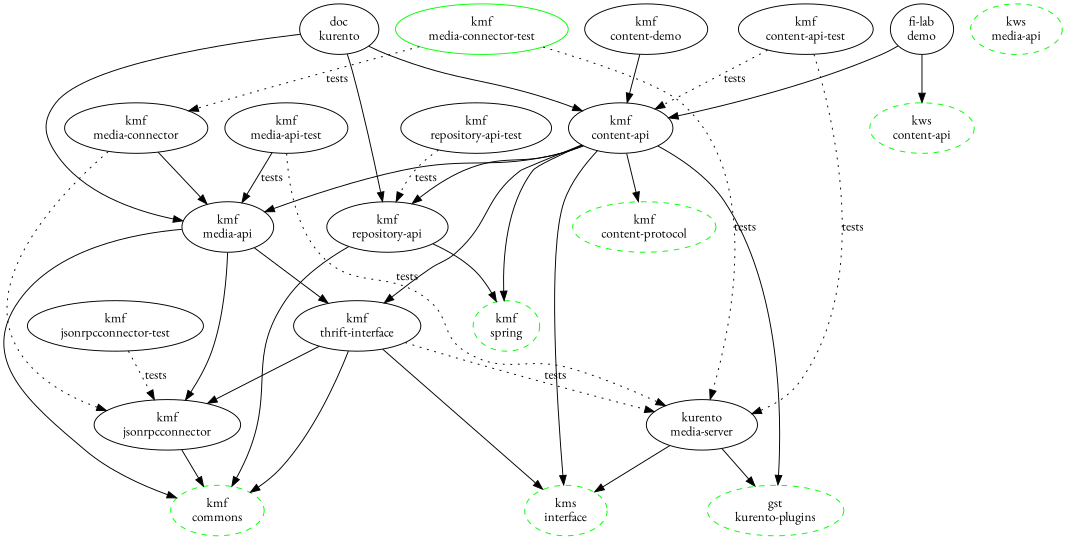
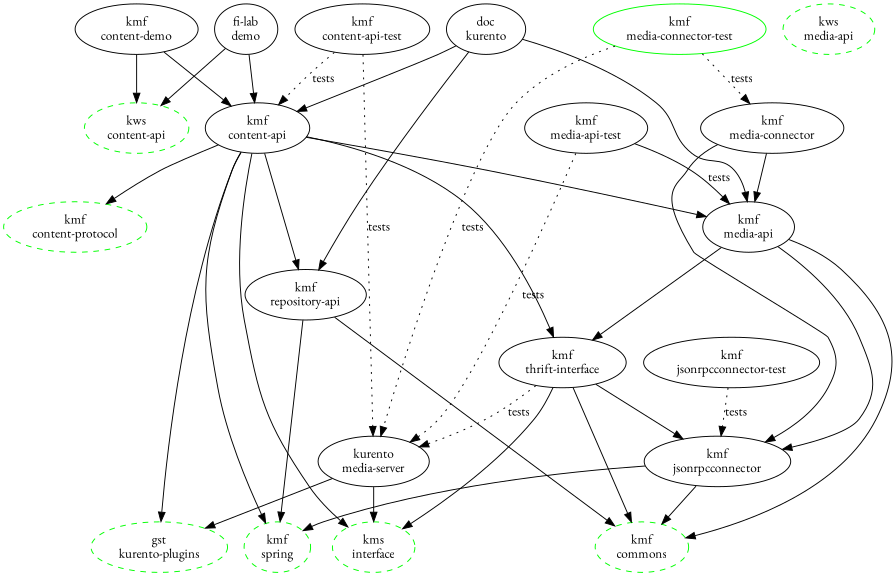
  digraph {
    fontname="EB Garamond"
    splines=spline
    node [fontname="EB Garamond"]
    edge [fontname="EB Garamond"]
    "gst\nkurento-plugins" [color=green style=dashed]
    "kurento\nmedia-server"
    "kms\ninterface" [color=green style=dashed]
    "kmf\nspring" [color=green style=dashed]
    "kmf\nrepository-api"
    "kmf\ncommons" [color=green style=dashed]
    "kmf\njsonrpcconnector"
    "kmf\ncontent-api"
    "kmf\nthrift-interface"
    "kmf\nmedia-api"
    "kmf\ncontent-protocol" [color=green style=dashed]
    "kws\nmedia-api" [color=green style=dashed]
    "kws\ncontent-api" [color=green style=dashed]
    "kmf\ncontent-demo"
    "fi-lab\ndemo"
-   "kmf\nrepository-api-test"
    "doc\nkurento"
    "kmf\njsonrpcconnector-test"
    "kmf\nmedia-connector"
    "kmf\nmedia-api-test"
    "kmf\ncontent-api-test"
    "kmf\nmedia-connector-test" [color=green]
    "kurento\nmedia-server" -> "gst\nkurento-plugins"
    "kurento\nmedia-server" -> "kms\ninterface"
    "kmf\nrepository-api" -> "kmf\nspring"
    "kmf\nrepository-api" -> "kmf\ncommons"
+   "kmf\njsonrpcconnector" -> "kmf\nspring"
    "kmf\njsonrpcconnector" -> "kmf\ncommons"
    "kmf\ncontent-api" -> "gst\nkurento-plugins"
    "kmf\ncontent-api" -> "kms\ninterface"
    "kmf\ncontent-api" -> "kmf\nspring"
    "kmf\ncontent-api" -> "kmf\nrepository-api"
    "kmf\ncontent-api" -> "kmf\nthrift-interface"
    "kmf\ncontent-api" -> "kmf\nmedia-api"
    "kmf\ncontent-api" -> "kmf\ncontent-protocol"
    "kmf\nthrift-interface" -> "kurento\nmedia-server" [label=tests style=dotted]
    "kmf\nthrift-interface" -> "kms\ninterface"
    "kmf\nthrift-interface" -> "kmf\ncommons"
    "kmf\nthrift-interface" -> "kmf\njsonrpcconnector"
    "kmf\nmedia-api" -> "kmf\ncommons"
    "kmf\nmedia-api" -> "kmf\njsonrpcconnector"
    "kmf\nmedia-api" -> "kmf\nthrift-interface"
    "kmf\ncontent-demo" -> "kmf\ncontent-api"
+   "kmf\ncontent-demo" -> "kws\ncontent-api"
    "fi-lab\ndemo" -> "kmf\ncontent-api"
    "fi-lab\ndemo" -> "kws\ncontent-api"
-   "kmf\nrepository-api-test" -> "kmf\nrepository-api" [label=tests style=dotted]
    "doc\nkurento" -> "kmf\nrepository-api"
    "doc\nkurento" -> "kmf\ncontent-api"
    "doc\nkurento" -> "kmf\nmedia-api"
    "kmf\njsonrpcconnector-test" -> "kmf\njsonrpcconnector" [label=tests style=dotted]
-   "kmf\nmedia-connector" -> "kmf\njsonrpcconnector" [style=dotted]
+   "kmf\nmedia-connector" -> "kmf\njsonrpcconnector"
    "kmf\nmedia-connector" -> "kmf\nmedia-api"
    "kmf\nmedia-api-test" -> "kurento\nmedia-server" [label=tests style=dotted]
    "kmf\nmedia-api-test" -> "kmf\nmedia-api" [label=tests style=solid]
    "kmf\ncontent-api-test" -> "kurento\nmedia-server" [label=tests style=dotted]
    "kmf\ncontent-api-test" -> "kmf\ncontent-api" [label=tests style=dotted]
    "kmf\nmedia-connector-test" -> "kurento\nmedia-server" [label=tests style=dotted]
    "kmf\nmedia-connector-test" -> "kmf\nmedia-connector" [label=tests style=dotted]
  }
